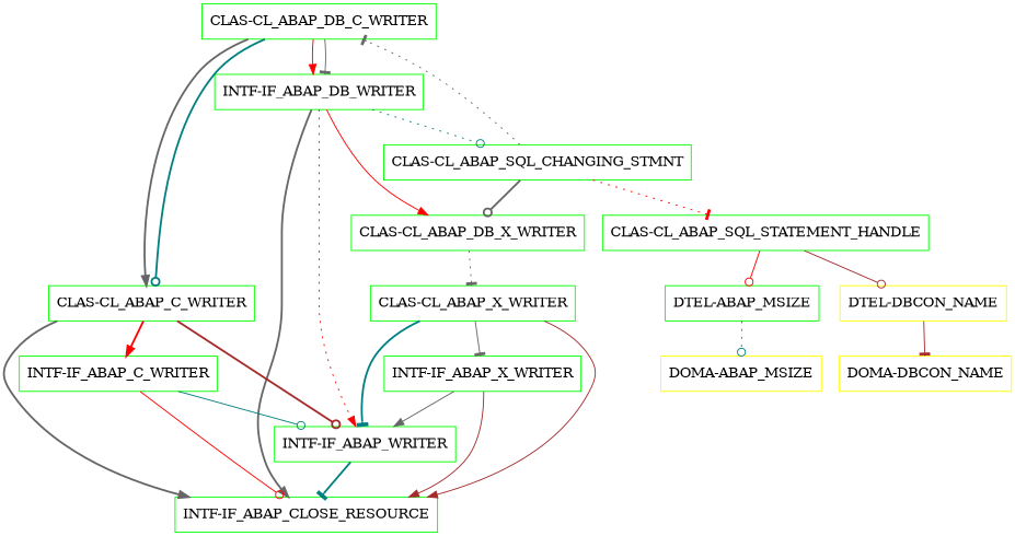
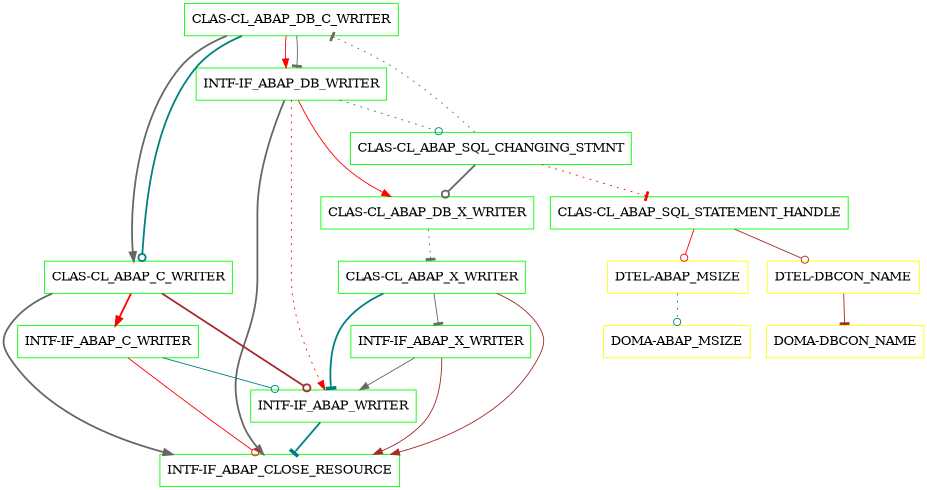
  digraph {
    node [color=green shape=box]
    edge [arrowhead=normal color=gray40 style=solid]
    "CLAS-CL_ABAP_DB_C_WRITER"
    "INTF-IF_ABAP_DB_WRITER"
    "CLAS-CL_ABAP_C_WRITER"
    "CLAS-CL_ABAP_SQL_CHANGING_STMNT"
    "INTF-IF_ABAP_WRITER"
    "INTF-IF_ABAP_CLOSE_RESOURCE"
    "CLAS-CL_ABAP_DB_X_WRITER"
    "INTF-IF_ABAP_C_WRITER"
    "CLAS-CL_ABAP_SQL_STATEMENT_HANDLE"
    "CLAS-CL_ABAP_X_WRITER"
-   "DTEL-ABAP_MSIZE"
+   "DTEL-ABAP_MSIZE" [color=yellow]
    "DTEL-DBCON_NAME" [color=yellow]
    "INTF-IF_ABAP_X_WRITER"
    "DOMA-ABAP_MSIZE" [color=yellow]
    "DOMA-DBCON_NAME" [color=yellow]
    "CLAS-CL_ABAP_DB_C_WRITER" -> "INTF-IF_ABAP_DB_WRITER" [color=red]
    "CLAS-CL_ABAP_DB_C_WRITER" -> "INTF-IF_ABAP_DB_WRITER" [arrowhead=tee]
    "CLAS-CL_ABAP_DB_C_WRITER" -> "CLAS-CL_ABAP_C_WRITER" [style=bold]
    "CLAS-CL_ABAP_DB_C_WRITER" -> "CLAS-CL_ABAP_C_WRITER" [arrowhead=odot color=teal style=bold]
    "INTF-IF_ABAP_DB_WRITER" -> "CLAS-CL_ABAP_SQL_CHANGING_STMNT" [arrowhead=odot color=teal style=dotted]
    "INTF-IF_ABAP_DB_WRITER" -> "INTF-IF_ABAP_WRITER" [color=red style=dotted]
    "INTF-IF_ABAP_DB_WRITER" -> "INTF-IF_ABAP_CLOSE_RESOURCE" [style=bold]
    "INTF-IF_ABAP_DB_WRITER" -> "CLAS-CL_ABAP_DB_X_WRITER" [color=red]
    "CLAS-CL_ABAP_C_WRITER" -> "INTF-IF_ABAP_WRITER" [arrowhead=odot color=brown style=bold]
    "CLAS-CL_ABAP_C_WRITER" -> "INTF-IF_ABAP_CLOSE_RESOURCE" [style=bold]
    "CLAS-CL_ABAP_C_WRITER" -> "INTF-IF_ABAP_C_WRITER" [color=red style=bold]
    "CLAS-CL_ABAP_SQL_CHANGING_STMNT" -> "CLAS-CL_ABAP_DB_C_WRITER" [arrowhead=tee style=dotted]
    "CLAS-CL_ABAP_SQL_CHANGING_STMNT" -> "CLAS-CL_ABAP_DB_X_WRITER" [arrowhead=odot style=bold]
    "CLAS-CL_ABAP_SQL_CHANGING_STMNT" -> "CLAS-CL_ABAP_SQL_STATEMENT_HANDLE" [arrowhead=tee color=red style=dotted]
    "INTF-IF_ABAP_WRITER" -> "INTF-IF_ABAP_CLOSE_RESOURCE" [arrowhead=tee color=teal style=bold]
    "CLAS-CL_ABAP_DB_X_WRITER" -> "CLAS-CL_ABAP_X_WRITER" [arrowhead=tee style=dotted]
    "INTF-IF_ABAP_C_WRITER" -> "INTF-IF_ABAP_WRITER" [arrowhead=odot color=teal]
    "INTF-IF_ABAP_C_WRITER" -> "INTF-IF_ABAP_CLOSE_RESOURCE" [arrowhead=odot color=red]
    "CLAS-CL_ABAP_SQL_STATEMENT_HANDLE" -> "DTEL-ABAP_MSIZE" [arrowhead=odot color=red]
    "CLAS-CL_ABAP_SQL_STATEMENT_HANDLE" -> "DTEL-DBCON_NAME" [arrowhead=odot color=brown]
    "CLAS-CL_ABAP_X_WRITER" -> "INTF-IF_ABAP_WRITER" [arrowhead=tee color=teal style=bold]
    "CLAS-CL_ABAP_X_WRITER" -> "INTF-IF_ABAP_CLOSE_RESOURCE" [color=brown]
    "CLAS-CL_ABAP_X_WRITER" -> "INTF-IF_ABAP_X_WRITER" [arrowhead=tee]
    "DTEL-ABAP_MSIZE" -> "DOMA-ABAP_MSIZE" [arrowhead=odot color=teal style=dotted]
    "DTEL-DBCON_NAME" -> "DOMA-DBCON_NAME" [arrowhead=tee color=brown]
    "INTF-IF_ABAP_X_WRITER" -> "INTF-IF_ABAP_WRITER"
    "INTF-IF_ABAP_X_WRITER" -> "INTF-IF_ABAP_CLOSE_RESOURCE" [color=brown]
  }
